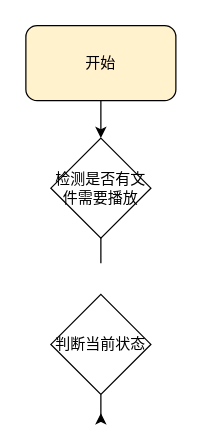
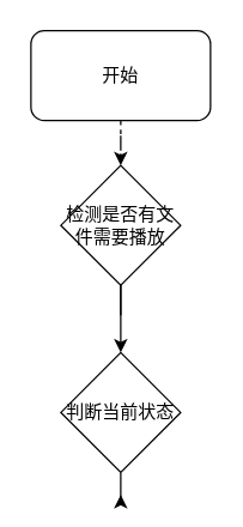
  <mxCell id="0" />
  <mxCell id="1" parent="0" />
  <mxCell id="2" value="" style="edgeStyle=orthogonalEdgeStyle;rounded=0;orthogonalLoop=1;jettySize=auto;html=1;" edge="1" parent="1" source="7"><mxGeometry relative="1" as="geometry"><mxPoint x="80" y="160" as="targetPoint" /></mxGeometry></mxCell>
- <mxCell id="3" value="开始" style="rounded=1;whiteSpace=wrap;html=1;fillColor=#fff2cc;" vertex="1" parent="1"><mxGeometry x="20" y="20" width="120" height="60" as="geometry" /></mxCell>
+ <mxCell id="3" value="开始" style="rounded=1;whiteSpace=wrap;html=1;" vertex="1" parent="1"><mxGeometry x="20" y="20" width="120" height="60" as="geometry" /></mxCell>
  <mxCell id="4" value="" style="edgeStyle=orthogonalEdgeStyle;rounded=0;orthogonalLoop=1;jettySize=auto;html=1;" edge="1" parent="1" source="5"><mxGeometry relative="1" as="geometry"><mxPoint x="80" y="330" as="targetPoint" /></mxGeometry></mxCell>
  <mxCell id="5" value="判断当前状态" style="rhombus;whiteSpace=wrap;html=1;" vertex="1" parent="1"><mxGeometry x="40" y="235" width="80" height="80" as="geometry" /></mxCell>
+ <mxCell id="6" value="" style="edgeStyle=orthogonalEdgeStyle;rounded=0;orthogonalLoop=1;jettySize=auto;html=1;" edge="1" parent="1" source="7" target="5"><mxGeometry relative="1" as="geometry"><mxPoint x="80" y="180" as="sourcePoint" /><mxPoint x="80" y="330" as="targetPoint" /></mxGeometry></mxCell>
  <mxCell id="7" value="检测是否有文件需要播放" style="rhombus;whiteSpace=wrap;html=1;" vertex="1" parent="1"><mxGeometry x="40" y="110" width="80" height="80" as="geometry" /></mxCell>
- <mxCell id="8" value="" style="edgeStyle=orthogonalEdgeStyle;rounded=0;orthogonalLoop=1;jettySize=auto;html=1;" edge="1" parent="1" source="3" target="7"><mxGeometry relative="1" as="geometry"><mxPoint x="80" y="80" as="sourcePoint" /><mxPoint x="80" y="160" as="targetPoint" /></mxGeometry></mxCell>
+ <mxCell id="8" value="" style="edgeStyle=orthogonalEdgeStyle;rounded=0;orthogonalLoop=1;jettySize=auto;html=1;dashed=1;" edge="1" parent="1" source="3" target="7"><mxGeometry relative="1" as="geometry"><mxPoint x="80" y="80" as="sourcePoint" /><mxPoint x="80" y="160" as="targetPoint" /></mxGeometry></mxCell>
